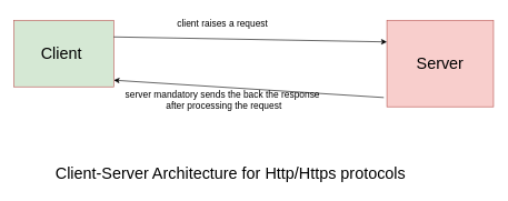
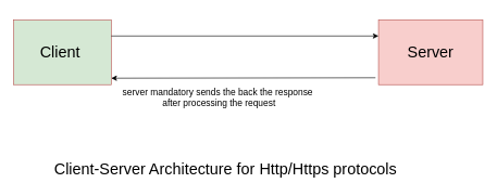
  <mxCell id="0" />
  <mxCell id="1" parent="0" />
  <mxCell id="2" value="&lt;font style=&quot;font-size: 24px;&quot;&gt;Client&amp;nbsp;&lt;/font&gt;" style="rounded=0;whiteSpace=wrap;html=1;fillColor=#d5e8d4;strokeColor=#b85450;" vertex="1" parent="1"><mxGeometry x="20" y="30" width="150" height="100" as="geometry" /></mxCell>
- <mxCell id="3" value="&lt;font style=&quot;font-size: 24px;&quot;&gt;Server&lt;/font&gt;" style="rounded=0;whiteSpace=wrap;html=1;fillColor=#f8cecc;strokeColor=#b85450;" vertex="1" parent="1"><mxGeometry x="580" y="30" width="160" height="130" as="geometry" /></mxCell>
+ <mxCell id="3" value="&lt;font style=&quot;font-size: 24px;&quot;&gt;Server&lt;/font&gt;" style="rounded=0;whiteSpace=wrap;html=1;fillColor=#f8cecc;strokeColor=#b85450;" vertex="1" parent="1"><mxGeometry x="580" y="30" width="160" height="100" as="geometry" /></mxCell>
  <mxCell id="4" value="" style="endArrow=classic;html=1;rounded=0;exitX=1;exitY=0.25;exitDx=0;exitDy=0;entryX=0;entryY=0.25;entryDx=0;entryDy=0;" edge="1" parent="1" source="2" target="3"><mxGeometry width="50" height="50" relative="1" as="geometry"><mxPoint x="340" y="180" as="sourcePoint" /><mxPoint x="390" y="130" as="targetPoint" /></mxGeometry></mxCell>
- <mxCell id="5" value="&lt;font style=&quot;font-size: 14px;&quot;&gt;client raises a request&amp;nbsp;&lt;/font&gt;" style="text;html=1;align=center;verticalAlign=middle;resizable=0;points=[];autosize=1;strokeColor=none;fillColor=none;" vertex="1" parent="1"><mxGeometry x="255" y="20" width="160" height="30" as="geometry" /></mxCell>
  <mxCell id="6" value="" style="endArrow=classic;html=1;rounded=0;exitX=-0.029;exitY=0.893;exitDx=0;exitDy=0;exitPerimeter=0;" edge="1" parent="1" source="3"><mxGeometry width="50" height="50" relative="1" as="geometry"><mxPoint x="340" y="180" as="sourcePoint" /><mxPoint x="170" y="120" as="targetPoint" /></mxGeometry></mxCell>
  <mxCell id="7" value="&lt;font style=&quot;font-size: 14px;&quot;&gt;server mandatory sends the back the response&amp;nbsp;&lt;br&gt;after processing the request&lt;/font&gt;" style="text;html=1;align=center;verticalAlign=middle;resizable=0;points=[];autosize=1;strokeColor=none;fillColor=none;" vertex="1" parent="1"><mxGeometry x="175" y="125" width="320" height="50" as="geometry" /></mxCell>
  <mxCell id="8" value="&lt;font style=&quot;font-size: 24px;&quot;&gt;Client-Server Architecture for Http/Https protocols&lt;/font&gt;" style="text;html=1;align=center;verticalAlign=middle;resizable=0;points=[];autosize=1;strokeColor=none;fillColor=none;" vertex="1" parent="1"><mxGeometry x="70" y="240" width="550" height="40" as="geometry" /></mxCell>
